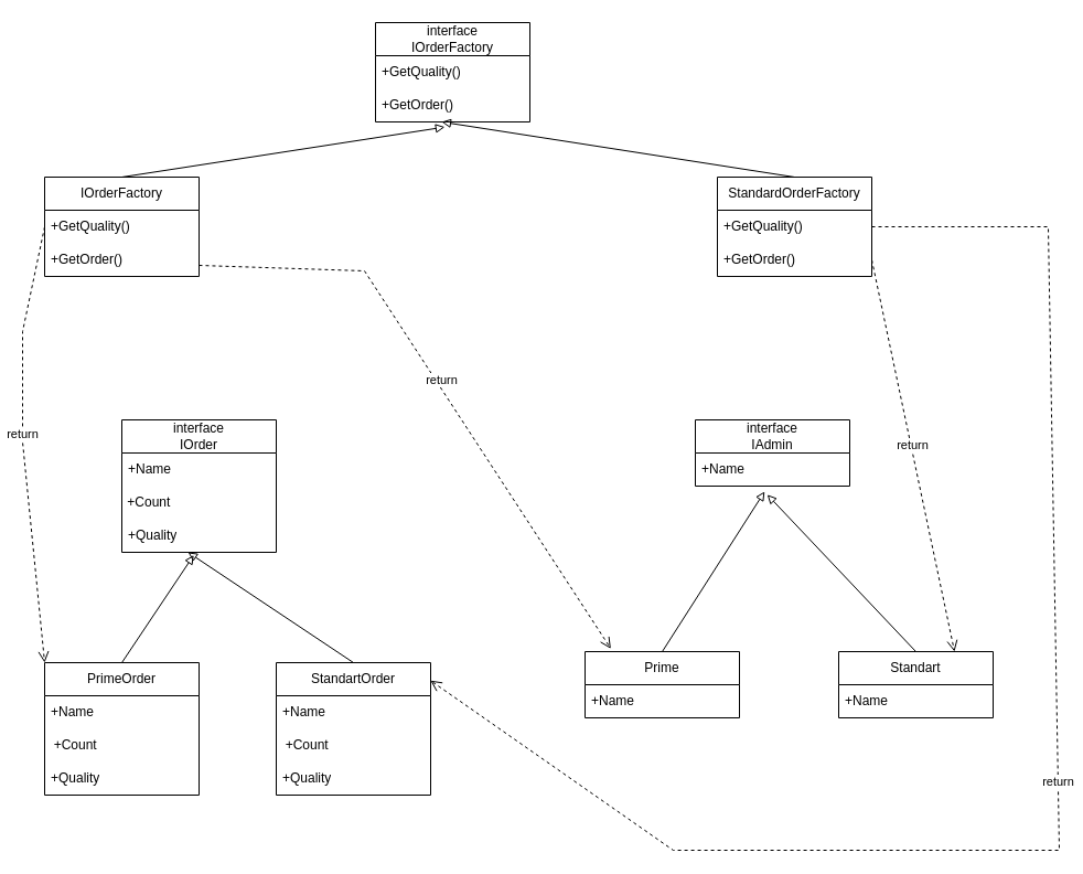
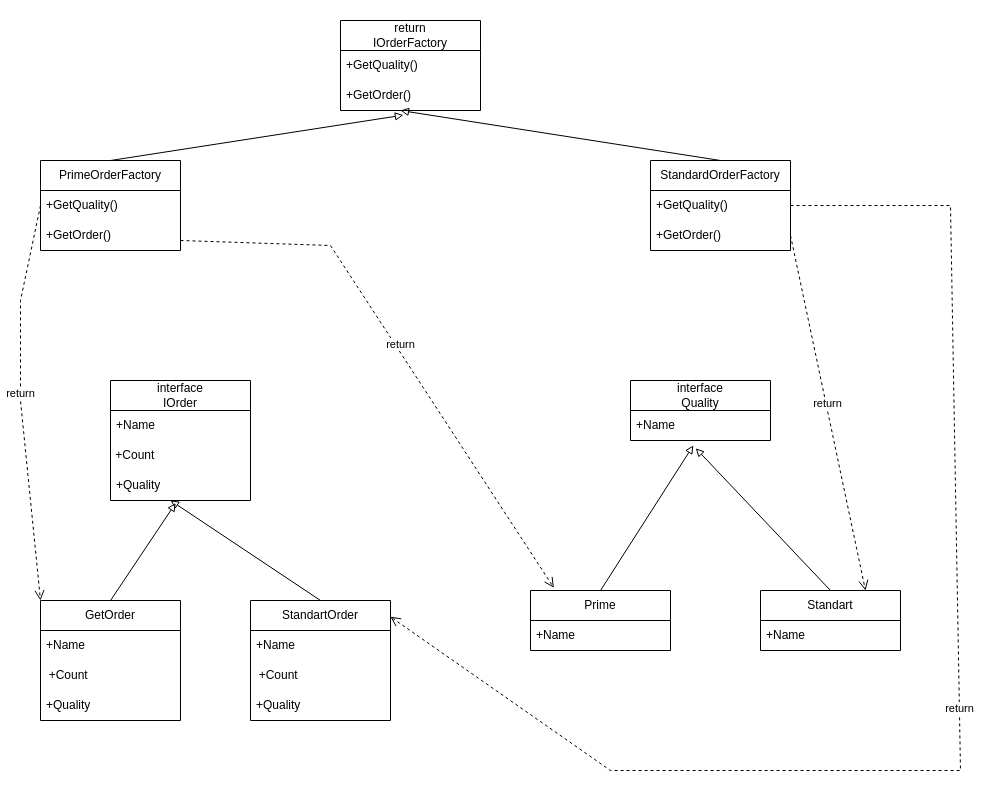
  <mxCell id="0" />
  <mxCell id="1" parent="0" />
- <mxCell id="2" value="interface&lt;br&gt;IOrderFactory" style="swimlane;fontStyle=0;childLayout=stackLayout;horizontal=1;startSize=30;horizontalStack=0;resizeParent=1;resizeParentMax=0;resizeLast=0;collapsible=1;marginBottom=0;whiteSpace=wrap;html=1;" parent="1" vertex="1"><mxGeometry x="340" y="20" width="140" height="90" as="geometry" /></mxCell>
+ <mxCell id="2" value="return&lt;br&gt;IOrderFactory" style="swimlane;fontStyle=0;childLayout=stackLayout;horizontal=1;startSize=30;horizontalStack=0;resizeParent=1;resizeParentMax=0;resizeLast=0;collapsible=1;marginBottom=0;whiteSpace=wrap;html=1;" parent="1" vertex="1"><mxGeometry x="340" y="20" width="140" height="90" as="geometry" /></mxCell>
  <mxCell id="3" value="+GetQuality()" style="text;strokeColor=none;fillColor=none;align=left;verticalAlign=middle;spacingLeft=4;spacingRight=4;overflow=hidden;points=[[0,0.5],[1,0.5]];portConstraint=eastwest;rotatable=0;whiteSpace=wrap;html=1;" parent="2" vertex="1"><mxGeometry y="30" width="140" height="30" as="geometry" /></mxCell>
  <mxCell id="4" value="+GetOrder()" style="text;strokeColor=none;fillColor=none;align=left;verticalAlign=middle;spacingLeft=4;spacingRight=4;overflow=hidden;points=[[0,0.5],[1,0.5]];portConstraint=eastwest;rotatable=0;whiteSpace=wrap;html=1;" parent="2" vertex="1"><mxGeometry y="60" width="140" height="30" as="geometry" /></mxCell>
- <mxCell id="5" value="IOrderFactory" style="swimlane;fontStyle=0;childLayout=stackLayout;horizontal=1;startSize=30;horizontalStack=0;resizeParent=1;resizeParentMax=0;resizeLast=0;collapsible=1;marginBottom=0;whiteSpace=wrap;html=1;" parent="1" vertex="1"><mxGeometry x="40" y="160" width="140" height="90" as="geometry" /></mxCell>
+ <mxCell id="5" value="PrimeOrderFactory" style="swimlane;fontStyle=0;childLayout=stackLayout;horizontal=1;startSize=30;horizontalStack=0;resizeParent=1;resizeParentMax=0;resizeLast=0;collapsible=1;marginBottom=0;whiteSpace=wrap;html=1;" parent="1" vertex="1"><mxGeometry x="40" y="160" width="140" height="90" as="geometry" /></mxCell>
  <mxCell id="6" value="+GetQuality()" style="text;strokeColor=none;fillColor=none;align=left;verticalAlign=middle;spacingLeft=4;spacingRight=4;overflow=hidden;points=[[0,0.5],[1,0.5]];portConstraint=eastwest;rotatable=0;whiteSpace=wrap;html=1;" parent="5" vertex="1"><mxGeometry y="30" width="140" height="30" as="geometry" /></mxCell>
  <mxCell id="7" value="+GetOrder()" style="text;strokeColor=none;fillColor=none;align=left;verticalAlign=middle;spacingLeft=4;spacingRight=4;overflow=hidden;points=[[0,0.5],[1,0.5]];portConstraint=eastwest;rotatable=0;whiteSpace=wrap;html=1;" parent="5" vertex="1"><mxGeometry y="60" width="140" height="30" as="geometry" /></mxCell>
  <mxCell id="8" value="" style="html=1;verticalAlign=bottom;endArrow=block;rounded=0;strokeColor=#000000;exitX=0.5;exitY=0;exitDx=0;exitDy=0;entryX=0.449;entryY=1.154;entryDx=0;entryDy=0;entryPerimeter=0;endFill=0;" parent="1" source="5" target="4" edge="1"><mxGeometry width="80" relative="1" as="geometry"><mxPoint x="380" y="130" as="sourcePoint" /><mxPoint x="460" y="130" as="targetPoint" /></mxGeometry></mxCell>
  <mxCell id="9" value="interface&lt;br&gt;IOrder" style="swimlane;fontStyle=0;childLayout=stackLayout;horizontal=1;startSize=30;horizontalStack=0;resizeParent=1;resizeParentMax=0;resizeLast=0;collapsible=1;marginBottom=0;whiteSpace=wrap;html=1;align=center;" parent="1" vertex="1"><mxGeometry x="110" y="380" width="140" height="120" as="geometry" /></mxCell>
  <mxCell id="10" value="+Name" style="text;strokeColor=none;fillColor=none;align=left;verticalAlign=middle;spacingLeft=4;spacingRight=4;overflow=hidden;points=[[0,0.5],[1,0.5]];portConstraint=eastwest;rotatable=0;whiteSpace=wrap;html=1;" parent="9" vertex="1"><mxGeometry y="30" width="140" height="30" as="geometry" /></mxCell>
  <mxCell id="11" value="&lt;div style=&quot;&quot;&gt;&lt;span style=&quot;background-color: initial;&quot;&gt;&amp;nbsp;+Count&lt;/span&gt;&lt;/div&gt;" style="text;html=1;align=left;verticalAlign=middle;resizable=0;points=[];autosize=1;strokeColor=none;fillColor=none;" parent="9" vertex="1"><mxGeometry y="60" width="140" height="30" as="geometry" /></mxCell>
  <mxCell id="12" value="+Quality" style="text;strokeColor=none;fillColor=none;align=left;verticalAlign=middle;spacingLeft=4;spacingRight=4;overflow=hidden;points=[[0,0.5],[1,0.5]];portConstraint=eastwest;rotatable=0;whiteSpace=wrap;html=1;" parent="9" vertex="1"><mxGeometry y="90" width="140" height="30" as="geometry" /></mxCell>
- <mxCell id="13" value="PrimeOrder" style="swimlane;fontStyle=0;childLayout=stackLayout;horizontal=1;startSize=30;horizontalStack=0;resizeParent=1;resizeParentMax=0;resizeLast=0;collapsible=1;marginBottom=0;whiteSpace=wrap;html=1;align=center;" parent="1" vertex="1"><mxGeometry x="40" y="600" width="140" height="120" as="geometry" /></mxCell>
+ <mxCell id="13" value="GetOrder" style="swimlane;fontStyle=0;childLayout=stackLayout;horizontal=1;startSize=30;horizontalStack=0;resizeParent=1;resizeParentMax=0;resizeLast=0;collapsible=1;marginBottom=0;whiteSpace=wrap;html=1;align=center;" parent="1" vertex="1"><mxGeometry x="40" y="600" width="140" height="120" as="geometry" /></mxCell>
  <mxCell id="14" value="+Name" style="text;strokeColor=none;fillColor=none;align=left;verticalAlign=middle;spacingLeft=4;spacingRight=4;overflow=hidden;points=[[0,0.5],[1,0.5]];portConstraint=eastwest;rotatable=0;whiteSpace=wrap;html=1;" parent="13" vertex="1"><mxGeometry y="30" width="140" height="30" as="geometry" /></mxCell>
  <mxCell id="15" value="&lt;div style=&quot;&quot;&gt;&lt;span style=&quot;background-color: initial;&quot;&gt;&amp;nbsp; +Count&lt;/span&gt;&lt;/div&gt;" style="text;html=1;align=left;verticalAlign=middle;resizable=0;points=[];autosize=1;strokeColor=none;fillColor=none;" parent="13" vertex="1"><mxGeometry y="60" width="140" height="30" as="geometry" /></mxCell>
  <mxCell id="16" value="+Quality" style="text;strokeColor=none;fillColor=none;align=left;verticalAlign=middle;spacingLeft=4;spacingRight=4;overflow=hidden;points=[[0,0.5],[1,0.5]];portConstraint=eastwest;rotatable=0;whiteSpace=wrap;html=1;" parent="13" vertex="1"><mxGeometry y="90" width="140" height="30" as="geometry" /></mxCell>
  <mxCell id="17" value="" style="html=1;verticalAlign=bottom;endArrow=block;rounded=0;strokeColor=#000000;entryX=0.466;entryY=1.084;entryDx=0;entryDy=0;entryPerimeter=0;endFill=0;exitX=0.5;exitY=0;exitDx=0;exitDy=0;" parent="1" source="13" target="12" edge="1"><mxGeometry width="80" relative="1" as="geometry"><mxPoint x="410" y="430" as="sourcePoint" /><mxPoint x="480" y="374.62" as="targetPoint" /></mxGeometry></mxCell>
- <mxCell id="18" value="interface&lt;br&gt;IAdmin" style="swimlane;fontStyle=0;childLayout=stackLayout;horizontal=1;startSize=30;horizontalStack=0;resizeParent=1;resizeParentMax=0;resizeLast=0;collapsible=1;marginBottom=0;whiteSpace=wrap;html=1;align=center;" parent="1" vertex="1"><mxGeometry x="630" y="380" width="140" height="60" as="geometry" /></mxCell>
+ <mxCell id="18" value="interface&lt;br&gt;Quality" style="swimlane;fontStyle=0;childLayout=stackLayout;horizontal=1;startSize=30;horizontalStack=0;resizeParent=1;resizeParentMax=0;resizeLast=0;collapsible=1;marginBottom=0;whiteSpace=wrap;html=1;align=center;" parent="1" vertex="1"><mxGeometry x="630" y="380" width="140" height="60" as="geometry" /></mxCell>
  <mxCell id="19" value="+Name" style="text;strokeColor=none;fillColor=none;align=left;verticalAlign=middle;spacingLeft=4;spacingRight=4;overflow=hidden;points=[[0,0.5],[1,0.5]];portConstraint=eastwest;rotatable=0;whiteSpace=wrap;html=1;" parent="18" vertex="1"><mxGeometry y="30" width="140" height="30" as="geometry" /></mxCell>
  <mxCell id="20" value="Prime" style="swimlane;fontStyle=0;childLayout=stackLayout;horizontal=1;startSize=30;horizontalStack=0;resizeParent=1;resizeParentMax=0;resizeLast=0;collapsible=1;marginBottom=0;whiteSpace=wrap;html=1;align=center;" parent="1" vertex="1"><mxGeometry x="530" y="590" width="140" height="60" as="geometry" /></mxCell>
  <mxCell id="21" value="+Name" style="text;strokeColor=none;fillColor=none;align=left;verticalAlign=middle;spacingLeft=4;spacingRight=4;overflow=hidden;points=[[0,0.5],[1,0.5]];portConstraint=eastwest;rotatable=0;whiteSpace=wrap;html=1;" parent="20" vertex="1"><mxGeometry y="30" width="140" height="30" as="geometry" /></mxCell>
  <mxCell id="22" value="" style="html=1;verticalAlign=bottom;endArrow=block;rounded=0;strokeColor=#000000;entryX=0.449;entryY=1.164;entryDx=0;entryDy=0;entryPerimeter=0;endFill=0;exitX=0.5;exitY=0;exitDx=0;exitDy=0;" parent="1" source="20" target="19" edge="1"><mxGeometry width="80" relative="1" as="geometry"><mxPoint x="642.38" y="430" as="sourcePoint" /><mxPoint x="637.62" y="332.52" as="targetPoint" /></mxGeometry></mxCell>
  <mxCell id="23" value="Standart" style="swimlane;fontStyle=0;childLayout=stackLayout;horizontal=1;startSize=30;horizontalStack=0;resizeParent=1;resizeParentMax=0;resizeLast=0;collapsible=1;marginBottom=0;whiteSpace=wrap;html=1;align=center;" parent="1" vertex="1"><mxGeometry x="760" y="590" width="140" height="60" as="geometry" /></mxCell>
  <mxCell id="24" value="+Name" style="text;strokeColor=none;fillColor=none;align=left;verticalAlign=middle;spacingLeft=4;spacingRight=4;overflow=hidden;points=[[0,0.5],[1,0.5]];portConstraint=eastwest;rotatable=0;whiteSpace=wrap;html=1;" parent="23" vertex="1"><mxGeometry y="30" width="140" height="30" as="geometry" /></mxCell>
  <mxCell id="25" value="" style="html=1;verticalAlign=bottom;endArrow=block;rounded=0;strokeColor=#000000;entryX=0.466;entryY=1.259;entryDx=0;entryDy=0;entryPerimeter=0;endFill=0;exitX=0.5;exitY=0;exitDx=0;exitDy=0;" parent="1" source="23" target="19" edge="1"><mxGeometry width="80" relative="1" as="geometry"><mxPoint x="610" y="600" as="sourcePoint" /><mxPoint x="702.86" y="454.92" as="targetPoint" /></mxGeometry></mxCell>
  <mxCell id="26" value="StandartOrder" style="swimlane;fontStyle=0;childLayout=stackLayout;horizontal=1;startSize=30;horizontalStack=0;resizeParent=1;resizeParentMax=0;resizeLast=0;collapsible=1;marginBottom=0;whiteSpace=wrap;html=1;align=center;" parent="1" vertex="1"><mxGeometry x="250" y="600" width="140" height="120" as="geometry" /></mxCell>
  <mxCell id="27" value="+Name" style="text;strokeColor=none;fillColor=none;align=left;verticalAlign=middle;spacingLeft=4;spacingRight=4;overflow=hidden;points=[[0,0.5],[1,0.5]];portConstraint=eastwest;rotatable=0;whiteSpace=wrap;html=1;" parent="26" vertex="1"><mxGeometry y="30" width="140" height="30" as="geometry" /></mxCell>
  <mxCell id="28" value="&lt;div style=&quot;&quot;&gt;&lt;span style=&quot;background-color: initial;&quot;&gt;&amp;nbsp; +Count&lt;/span&gt;&lt;/div&gt;" style="text;html=1;align=left;verticalAlign=middle;resizable=0;points=[];autosize=1;strokeColor=none;fillColor=none;" parent="26" vertex="1"><mxGeometry y="60" width="140" height="30" as="geometry" /></mxCell>
  <mxCell id="29" value="+Quality" style="text;strokeColor=none;fillColor=none;align=left;verticalAlign=middle;spacingLeft=4;spacingRight=4;overflow=hidden;points=[[0,0.5],[1,0.5]];portConstraint=eastwest;rotatable=0;whiteSpace=wrap;html=1;" parent="26" vertex="1"><mxGeometry y="90" width="140" height="30" as="geometry" /></mxCell>
  <mxCell id="30" value="" style="html=1;verticalAlign=bottom;endArrow=block;rounded=0;strokeColor=#000000;entryX=0.429;entryY=1;entryDx=0;entryDy=0;entryPerimeter=0;endFill=0;exitX=0.5;exitY=0;exitDx=0;exitDy=0;" parent="1" source="26" target="12" edge="1"><mxGeometry width="80" relative="1" as="geometry"><mxPoint x="120" y="610" as="sourcePoint" /><mxPoint x="185.24" y="512.52" as="targetPoint" /></mxGeometry></mxCell>
  <mxCell id="31" value="StandardOrderFactory" style="swimlane;fontStyle=0;childLayout=stackLayout;horizontal=1;startSize=30;horizontalStack=0;resizeParent=1;resizeParentMax=0;resizeLast=0;collapsible=1;marginBottom=0;whiteSpace=wrap;html=1;" parent="1" vertex="1"><mxGeometry x="650" y="160" width="140" height="90" as="geometry" /></mxCell>
  <mxCell id="32" value="+GetQuality()" style="text;strokeColor=none;fillColor=none;align=left;verticalAlign=middle;spacingLeft=4;spacingRight=4;overflow=hidden;points=[[0,0.5],[1,0.5]];portConstraint=eastwest;rotatable=0;whiteSpace=wrap;html=1;" parent="31" vertex="1"><mxGeometry y="30" width="140" height="30" as="geometry" /></mxCell>
  <mxCell id="33" value="+GetOrder()" style="text;strokeColor=none;fillColor=none;align=left;verticalAlign=middle;spacingLeft=4;spacingRight=4;overflow=hidden;points=[[0,0.5],[1,0.5]];portConstraint=eastwest;rotatable=0;whiteSpace=wrap;html=1;" parent="31" vertex="1"><mxGeometry y="60" width="140" height="30" as="geometry" /></mxCell>
  <mxCell id="34" value="" style="html=1;verticalAlign=bottom;endArrow=block;rounded=0;strokeColor=#000000;exitX=0.5;exitY=0;exitDx=0;exitDy=0;endFill=0;" parent="1" source="31" edge="1"><mxGeometry width="80" relative="1" as="geometry"><mxPoint x="120" y="170" as="sourcePoint" /><mxPoint x="400" y="110" as="targetPoint" /></mxGeometry></mxCell>
  <mxCell id="35" value="return" style="html=1;verticalAlign=bottom;endArrow=open;dashed=1;endSize=8;rounded=0;strokeColor=#000000;entryX=0;entryY=0;entryDx=0;entryDy=0;exitX=0;exitY=0.5;exitDx=0;exitDy=0;" parent="1" source="6" target="13" edge="1"><mxGeometry relative="1" as="geometry"><mxPoint x="410" y="460" as="sourcePoint" /><mxPoint x="440" y="420" as="targetPoint" /><Array as="points"><mxPoint y="300" x="20" /><mxPoint y="400" x="20" /></Array></mxGeometry></mxCell>
  <mxCell id="36" value="return" style="html=1;verticalAlign=bottom;endArrow=open;dashed=1;endSize=8;rounded=0;strokeColor=#000000;entryX=0.167;entryY=-0.044;entryDx=0;entryDy=0;entryPerimeter=0;" parent="1" target="20" edge="1"><mxGeometry relative="1" as="geometry"><mxPoint x="180" y="240" as="sourcePoint" /><mxPoint x="365" y="610" as="targetPoint" /><Array as="points"><mxPoint x="330" y="245" /></Array></mxGeometry></mxCell>
  <mxCell id="37" value="return" style="html=1;verticalAlign=bottom;endArrow=open;dashed=1;endSize=8;rounded=0;strokeColor=#000000;entryX=0.999;entryY=0.135;entryDx=0;entryDy=0;entryPerimeter=0;exitX=1;exitY=0.5;exitDx=0;exitDy=0;" parent="1" source="32" target="26" edge="1"><mxGeometry relative="1" as="geometry"><mxPoint x="440" y="620" as="sourcePoint" /><mxPoint x="563.38" y="597.36" as="targetPoint" /><Array as="points"><mxPoint x="950" y="205" /><mxPoint x="960" y="770" /><mxPoint x="610" y="770" /></Array></mxGeometry></mxCell>
  <mxCell id="38" value="return" style="html=1;verticalAlign=bottom;endArrow=open;dashed=1;endSize=8;rounded=0;strokeColor=#000000;entryX=0.75;entryY=0;entryDx=0;entryDy=0;exitX=1;exitY=0.5;exitDx=0;exitDy=0;" parent="1" source="33" target="23" edge="1"><mxGeometry relative="1" as="geometry"><mxPoint x="950" y="340" as="sourcePoint" /><mxPoint x="573.38" y="607.36" as="targetPoint" /><Array as="points" /></mxGeometry></mxCell>
